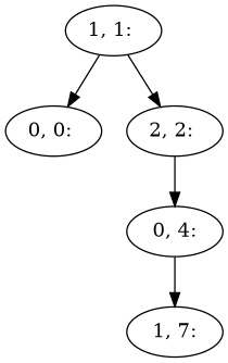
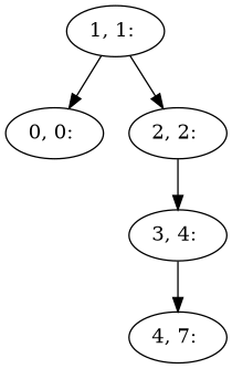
  digraph {
    n1 [label="0, 0: "]
    n2 [label="1, 1: "]
    n3 [label="2, 2: "]
-   n4 [label="0, 4:"]
-   n5 [label="1, 7:"]
+   n4 [label="3, 4: "]
+   n5 [label="4, 7: "]
    n2 -> n1
    n2 -> n3
    n3 -> n4
    n4 -> n5
  }
